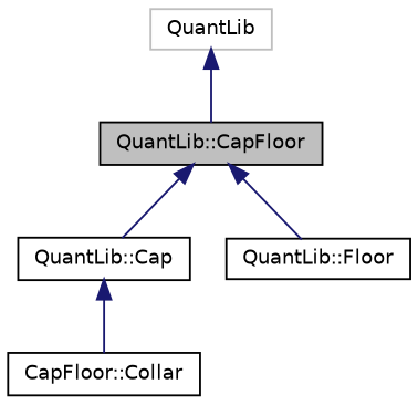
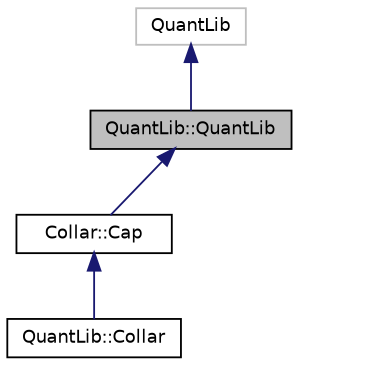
  digraph {
    node [color=black fillcolor=white fontname=Helvetica fontsize=10 shape=record style=filled]
    edge [color=midnightblue dir=back fontname=Helvetica fontsize=10 labelfontname=Helvetica labelfontsize=10 style=solid]
-   n1 [fillcolor=grey75 fontcolor=black height=0.2 label="QuantLib::CapFloor" width=0.4]
-   n2 [height=0.2 label="QuantLib::Cap" width=0.4]
-   n3 [height=0.2 label="QuantLib::Floor" width=0.4]
-   n4 [height=0.2 label="CapFloor::Collar" width=0.4]
+   n1 [fillcolor=grey75 fontcolor=black height=0.2 label="QuantLib::QuantLib" width=0.4]
+   n2 [height=0.2 label="Collar::Cap" width=0.4]
+   n4 [height=0.2 label="QuantLib::Collar" width=0.4]
    n5 [color=grey75 height=0.2 label=QuantLib width=0.4]
    n1 -> n2
-   n1 -> n3
    n2 -> n4
    n5 -> n1
  }
